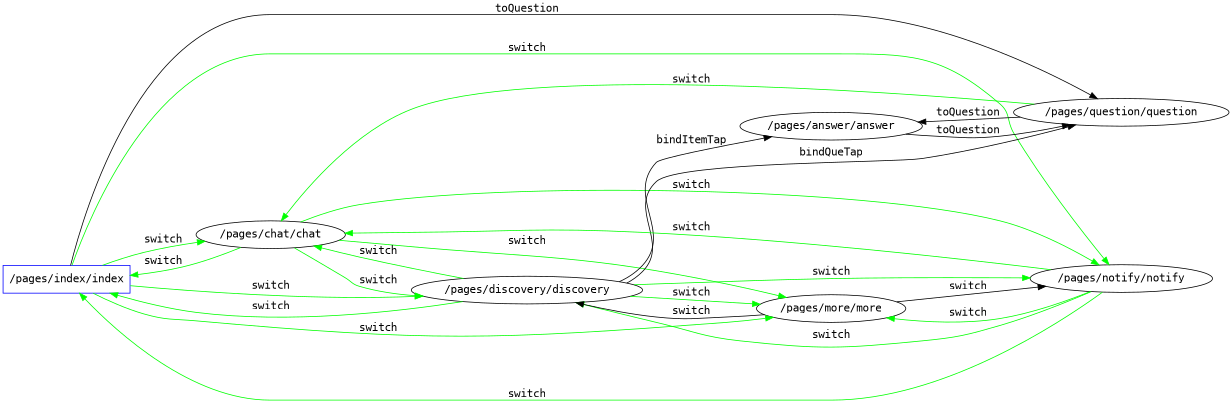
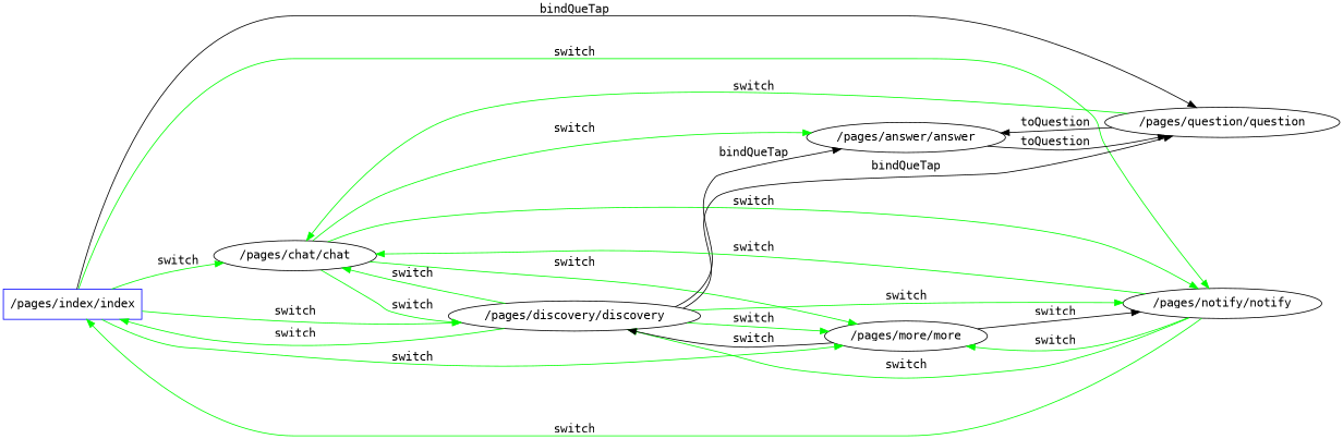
  digraph {
    fontname="DejaVu Sans Mono"
    rankdir=LR
    node [fontname="DejaVu Sans Mono"]
    edge [color=green fontname="DejaVu Sans Mono"]
    n1 [color=blue label="/pages/index/index" shape=rectangle]
    n2 [label="/pages/chat/chat"]
    n3 [label="/pages/discovery/discovery"]
    n4 [label="/pages/question/question"]
    n5 [label="/pages/notify/notify"]
    n6 [label="/pages/more/more"]
    n7 [label="/pages/answer/answer"]
    n1 -> n2 [label=switch]
    n1 -> n3 [label=switch]
-   n1 -> n4 [label=toQuestion color=""]
+   n1 -> n4 [label=bindQueTap color=""]
    n1 -> n5 [label=switch]
    n1 -> n6 [label=switch]
-   n2 -> n1 [label=switch]
+   n2 -> n7 [label=switch]
    n2 -> n3 [label=switch]
    n2 -> n5 [label=switch]
    n2 -> n6 [label=switch]
    n3 -> n1 [label=switch]
    n3 -> n2 [label=switch]
    n3 -> n4 [label=bindQueTap color=""]
    n3 -> n5 [label=switch]
    n3 -> n6 [label=switch]
-   n3 -> n7 [label=bindItemTap color=""]
+   n3 -> n7 [label=bindQueTap color=""]
    n4 -> n2 [label=switch]
    n4 -> n7 [label=toQuestion color=""]
    n5 -> n1 [label=switch]
    n5 -> n2 [label=switch]
    n5 -> n3 [label=switch]
    n5 -> n6 [label=switch]
    n6 -> n3 [color=black label=switch]
    n6 -> n5 [color=black label=switch]
    n7 -> n4 [label=toQuestion color=""]
  }
